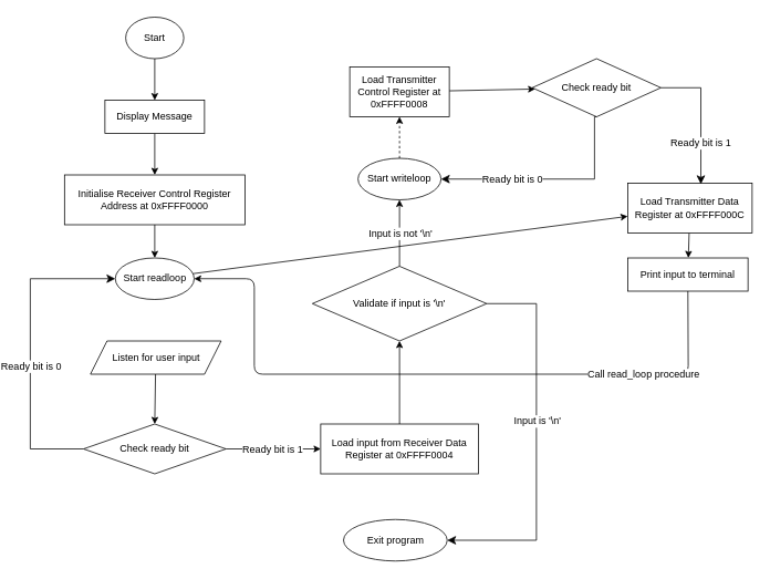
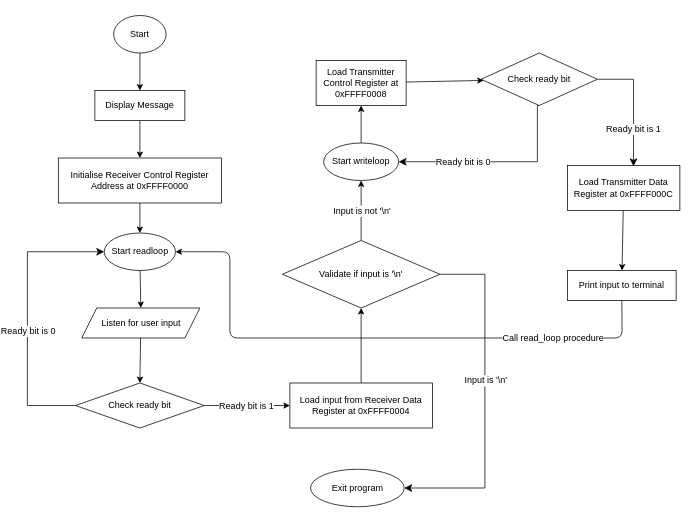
  <mxCell id="0" />
  <mxCell id="1" parent="0" />
  <mxCell id="2" style="edgeStyle=none;html=1;entryX=0.5;entryY=0;entryDx=0;entryDy=0;exitX=0.5;exitY=1;exitDx=0;exitDy=0;" edge="1" parent="1" source="7" target="4"><mxGeometry relative="1" as="geometry"><mxPoint x="180" y="80" as="sourcePoint" /></mxGeometry></mxCell>
  <mxCell id="3" style="edgeStyle=none;html=1;entryX=0.5;entryY=0;entryDx=0;entryDy=0;" edge="1" parent="1" source="4" target="6"><mxGeometry relative="1" as="geometry" /></mxCell>
  <mxCell id="4" value="Display Message" style="rounded=0;whiteSpace=wrap;html=1;" vertex="1" parent="1"><mxGeometry x="120" y="120" width="120" height="40" as="geometry" /></mxCell>
  <mxCell id="5" style="edgeStyle=none;html=1;entryX=0.5;entryY=0;entryDx=0;entryDy=0;" edge="1" parent="1" source="6" target="9"><mxGeometry relative="1" as="geometry"><mxPoint x="180" y="310" as="targetPoint" /></mxGeometry></mxCell>
  <mxCell id="6" value="Initialise Receiver Control Register Address at 0xFFFF0000" style="rounded=0;whiteSpace=wrap;html=1;" vertex="1" parent="1"><mxGeometry x="71.25" y="210" width="217.5" height="60" as="geometry" /></mxCell>
  <mxCell id="7" value="Start" style="ellipse;whiteSpace=wrap;html=1;" vertex="1" parent="1"><mxGeometry x="145" y="20" width="70" height="50" as="geometry" /></mxCell>
- <mxCell id="8" style="edgeStyle=none;html=1;" edge="1" parent="1" source="9" target="33"><mxGeometry relative="1" as="geometry"><mxPoint x="180" y="400" as="targetPoint" /></mxGeometry></mxCell>
+ <mxCell id="8" style="edgeStyle=none;html=1;entryX=0.5;entryY=0;entryDx=0;entryDy=0;" edge="1" parent="1" source="9" target="13"><mxGeometry relative="1" as="geometry"><mxPoint x="180" y="400" as="targetPoint" /></mxGeometry></mxCell>
  <mxCell id="9" value="Start readloop" style="ellipse;whiteSpace=wrap;html=1;" vertex="1" parent="1"><mxGeometry x="132.5" y="310" width="95" height="50" as="geometry" /></mxCell>
  <mxCell id="10" value="" style="edgeStyle=elbowEdgeStyle;elbow=horizontal;endArrow=classic;html=1;curved=0;rounded=0;endSize=8;startSize=8;entryX=0;entryY=0.5;entryDx=0;entryDy=0;exitX=0;exitY=0.5;exitDx=0;exitDy=0;" edge="1" parent="1" source="24" target="9"><mxGeometry width="50" height="50" relative="1" as="geometry"><mxPoint x="100" y="520" as="sourcePoint" /><mxPoint x="160" y="380" as="targetPoint" /><Array as="points"><mxPoint x="30" y="440" /><mxPoint x="20" y="390" /></Array></mxGeometry></mxCell>
  <mxCell id="11" value="&lt;font style=&quot;font-size: 12px;&quot;&gt;Ready bit is 0&lt;/font&gt;" style="edgeLabel;html=1;align=center;verticalAlign=middle;resizable=0;points=[];" vertex="1" connectable="0" parent="10"><mxGeometry x="-0.051" y="-2" relative="1" as="geometry"><mxPoint x="-2" y="12" as="offset" /></mxGeometry></mxCell>
  <mxCell id="12" style="edgeStyle=none;html=1;entryX=0.5;entryY=0;entryDx=0;entryDy=0;" edge="1" parent="1" source="13" target="24"><mxGeometry relative="1" as="geometry"><mxPoint x="180" y="490" as="targetPoint" /></mxGeometry></mxCell>
  <mxCell id="13" value="Listen for user input" style="shape=parallelogram;perimeter=parallelogramPerimeter;whiteSpace=wrap;html=1;fixedSize=1;" vertex="1" parent="1"><mxGeometry x="102.5" y="410" width="157.5" height="40" as="geometry" /></mxCell>
  <mxCell id="14" style="edgeStyle=none;html=1;fontSize=12;entryX=0;entryY=0.5;entryDx=0;entryDy=0;exitX=1;exitY=0.5;exitDx=0;exitDy=0;" edge="1" parent="1" source="24" target="17"><mxGeometry relative="1" as="geometry"><mxPoint x="430" y="520" as="targetPoint" /><mxPoint x="260" y="520" as="sourcePoint" /></mxGeometry></mxCell>
  <mxCell id="15" value="Ready bit is 1" style="edgeLabel;html=1;align=center;verticalAlign=middle;resizable=0;points=[];fontSize=12;" vertex="1" connectable="0" parent="14"><mxGeometry x="-0.494" y="3" relative="1" as="geometry"><mxPoint x="27" y="3" as="offset" /></mxGeometry></mxCell>
  <mxCell id="16" style="edgeStyle=none;html=1;entryX=0.5;entryY=1;entryDx=0;entryDy=0;fontSize=12;" edge="1" parent="1" source="17" target="20"><mxGeometry relative="1" as="geometry" /></mxCell>
  <mxCell id="17" value="Load input from Receiver Data Register at 0xFFFF0004" style="rounded=0;whiteSpace=wrap;html=1;fontSize=12;" vertex="1" parent="1"><mxGeometry x="380" y="510" width="190" height="60" as="geometry" /></mxCell>
  <mxCell id="18" value="" style="edgeStyle=none;html=1;fontSize=12;" edge="1" parent="1" source="20" target="26"><mxGeometry relative="1" as="geometry" /></mxCell>
  <mxCell id="19" value="Input is not '\n'" style="edgeLabel;html=1;align=center;verticalAlign=middle;resizable=0;points=[];fontSize=12;" vertex="1" connectable="0" parent="18"><mxGeometry x="-0.3" relative="1" as="geometry"><mxPoint y="-12" as="offset" /></mxGeometry></mxCell>
  <mxCell id="20" value="Validate if input is '\n'" style="rhombus;whiteSpace=wrap;html=1;fontSize=12;" vertex="1" parent="1"><mxGeometry x="370" y="320" width="210" height="90" as="geometry" /></mxCell>
  <mxCell id="21" value="Exit program" style="ellipse;whiteSpace=wrap;html=1;" vertex="1" parent="1"><mxGeometry x="407.5" y="625" width="125" height="50" as="geometry" /></mxCell>
  <mxCell id="22" value="" style="edgeStyle=elbowEdgeStyle;elbow=horizontal;endArrow=classic;html=1;curved=0;rounded=0;endSize=8;startSize=8;fontSize=12;entryX=1;entryY=0.5;entryDx=0;entryDy=0;exitX=1;exitY=0.5;exitDx=0;exitDy=0;" edge="1" parent="1" source="20" target="21"><mxGeometry width="50" height="50" relative="1" as="geometry"><mxPoint x="550" y="420" as="sourcePoint" /><mxPoint x="600" y="370" as="targetPoint" /><Array as="points"><mxPoint x="640" y="510" /></Array></mxGeometry></mxCell>
  <mxCell id="23" value="Input is '\n'" style="edgeLabel;html=1;align=center;verticalAlign=middle;resizable=0;points=[];fontSize=12;" vertex="1" connectable="0" parent="22"><mxGeometry x="-0.188" relative="1" as="geometry"><mxPoint y="17" as="offset" /></mxGeometry></mxCell>
  <mxCell id="24" value="Check ready bit" style="rhombus;whiteSpace=wrap;html=1;fontSize=12;" vertex="1" parent="1"><mxGeometry x="94.22" y="510" width="171.56" height="60" as="geometry" /></mxCell>
- <mxCell id="25" value="" style="edgeStyle=none;html=1;fontSize=12;dashed=1;" edge="1" parent="1" source="26" target="28"><mxGeometry relative="1" as="geometry" /></mxCell>
+ <mxCell id="25" value="" style="edgeStyle=none;html=1;fontSize=12;" edge="1" parent="1" source="26" target="28"><mxGeometry relative="1" as="geometry" /></mxCell>
  <mxCell id="26" value="Start writeloop" style="ellipse;whiteSpace=wrap;html=1;" vertex="1" parent="1"><mxGeometry x="425" y="190" width="100" height="50" as="geometry" /></mxCell>
  <mxCell id="27" value="" style="edgeStyle=none;html=1;fontSize=12;" edge="1" parent="1" source="28" target="29"><mxGeometry relative="1" as="geometry" /></mxCell>
  <mxCell id="28" value="Load Transmitter Control Register at 0xFFFF0008" style="whiteSpace=wrap;html=1;" vertex="1" parent="1"><mxGeometry x="415" y="80" width="120" height="60" as="geometry" /></mxCell>
  <mxCell id="29" value="Check ready bit" style="rhombus;whiteSpace=wrap;html=1;" vertex="1" parent="1"><mxGeometry x="635" y="70" width="155" height="70" as="geometry" /></mxCell>
  <mxCell id="30" value="" style="edgeStyle=elbowEdgeStyle;elbow=horizontal;endArrow=classic;html=1;curved=0;rounded=0;endSize=8;startSize=8;fontSize=12;entryX=1;entryY=0.5;entryDx=0;entryDy=0;exitX=0.5;exitY=1;exitDx=0;exitDy=0;" edge="1" parent="1" source="29" target="26"><mxGeometry width="50" height="50" relative="1" as="geometry"><mxPoint x="570" y="220" as="sourcePoint" /><mxPoint x="620" y="170" as="targetPoint" /><Array as="points"><mxPoint x="710" y="200" /></Array></mxGeometry></mxCell>
  <mxCell id="31" value="Ready bit is 0" style="edgeLabel;html=1;align=center;verticalAlign=middle;resizable=0;points=[];fontSize=12;" vertex="1" connectable="0" parent="30"><mxGeometry x="0.291" y="1" relative="1" as="geometry"><mxPoint x="-8" y="-1" as="offset" /></mxGeometry></mxCell>
  <mxCell id="32" value="" style="edgeStyle=none;html=1;fontSize=12;" edge="1" parent="1" source="33" target="38"><mxGeometry relative="1" as="geometry" /></mxCell>
  <mxCell id="33" value="Load Transmitter Data Register at 0xFFFF000C" style="whiteSpace=wrap;html=1;fontSize=12;" vertex="1" parent="1"><mxGeometry x="750" y="220" width="150" height="60" as="geometry" /></mxCell>
  <mxCell id="34" value="" style="edgeStyle=segmentEdgeStyle;endArrow=classic;html=1;curved=0;rounded=0;endSize=8;startSize=8;fontSize=12;entryX=0.588;entryY=0.018;entryDx=0;entryDy=0;entryPerimeter=0;exitX=1;exitY=0.5;exitDx=0;exitDy=0;" edge="1" parent="1" source="29" target="33"><mxGeometry width="50" height="50" relative="1" as="geometry"><mxPoint x="850" y="110" as="sourcePoint" /><mxPoint x="900" y="60" as="targetPoint" /></mxGeometry></mxCell>
  <mxCell id="35" value="Ready bit is 1" style="edgeLabel;html=1;align=center;verticalAlign=middle;resizable=0;points=[];fontSize=12;" vertex="1" connectable="0" parent="34"><mxGeometry x="0.09" y="3" relative="1" as="geometry"><mxPoint x="-4" y="25" as="offset" /></mxGeometry></mxCell>
  <mxCell id="36" style="edgeStyle=none;html=1;entryX=1;entryY=0.5;entryDx=0;entryDy=0;fontSize=12;" edge="1" parent="1" source="38" target="9"><mxGeometry relative="1" as="geometry"><Array as="points"><mxPoint x="823" y="450" /><mxPoint x="300" y="450" /><mxPoint x="300" y="335" /></Array></mxGeometry></mxCell>
  <mxCell id="37" value="Call read_loop procedure" style="edgeLabel;html=1;align=center;verticalAlign=middle;resizable=0;points=[];fontSize=12;" vertex="1" connectable="0" parent="36"><mxGeometry x="-0.527" y="1" relative="1" as="geometry"><mxPoint x="37" y="-1" as="offset" /></mxGeometry></mxCell>
- <mxCell id="38" value="Print input to terminal" style="whiteSpace=wrap;html=1;" vertex="1" parent="1"><mxGeometry x="750" y="310" width="145" height="40" as="geometry" /></mxCell>
+ <mxCell id="38" value="Print input to terminal" style="whiteSpace=wrap;html=1;" vertex="1" parent="1"><mxGeometry x="750" y="360" width="145" height="40" as="geometry" /></mxCell>
